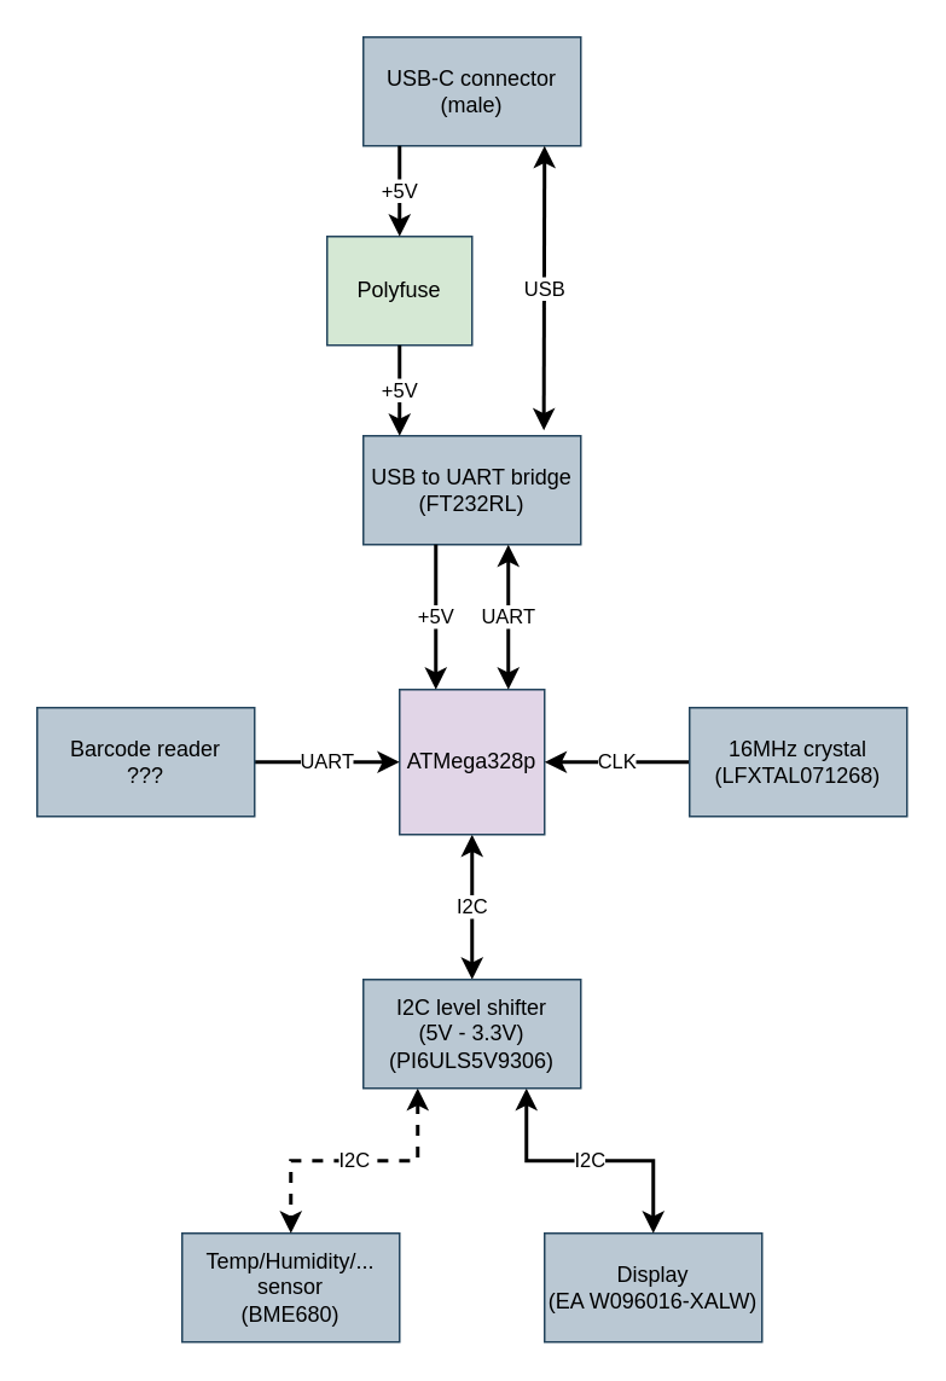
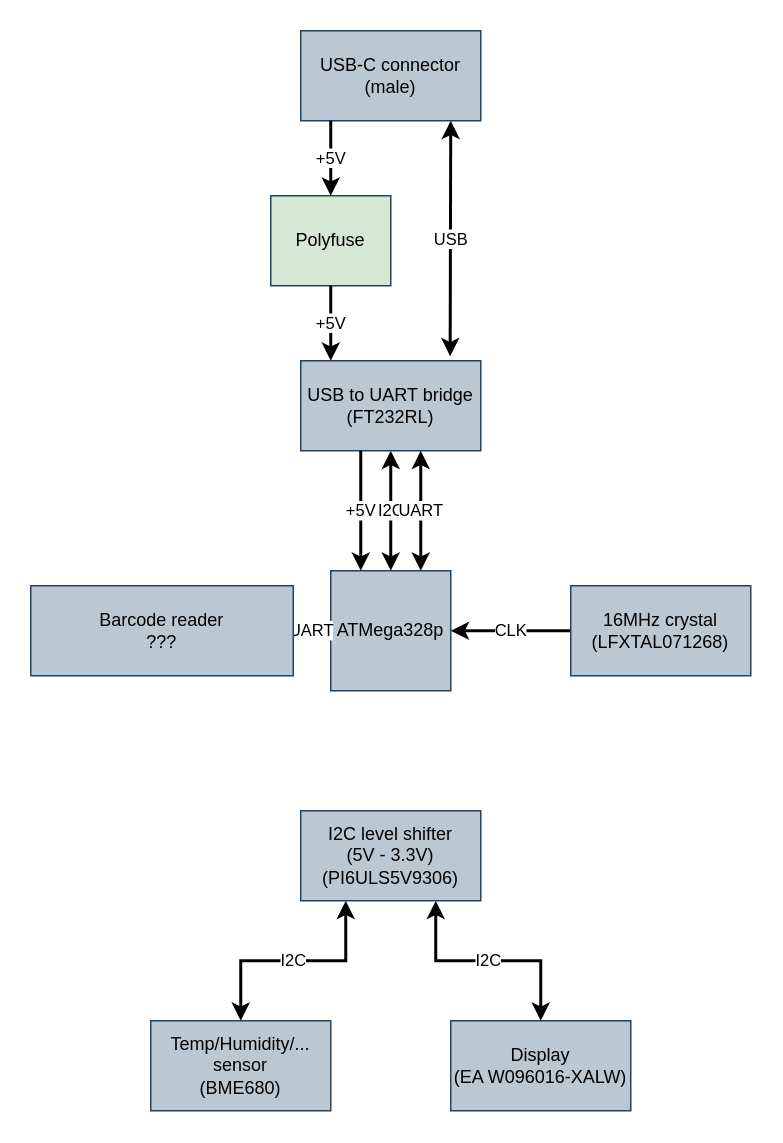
  <mxCell id="0" />
  <mxCell id="1" parent="0" />
- <mxCell id="2" value="I2C" style="edgeStyle=orthogonalEdgeStyle;rounded=0;orthogonalLoop=1;jettySize=auto;html=1;startArrow=classic;startFill=1;endArrow=classic;endFill=1;strokeWidth=2;" parent="1" source="3" target="20" edge="1"><mxGeometry relative="1" as="geometry" /></mxCell>
- <mxCell id="3" value="ATMega328p" style="whiteSpace=wrap;html=1;aspect=fixed;fillColor=#e1d5e7;strokeColor=#23445d;" parent="1" vertex="1"><mxGeometry x="220" y="380" width="80" height="80" as="geometry" /></mxCell>
+ <mxCell id="2" value="I2C" style="edgeStyle=orthogonalEdgeStyle;rounded=0;orthogonalLoop=1;jettySize=auto;html=1;startArrow=classic;startFill=1;endArrow=classic;endFill=1;strokeWidth=2;" parent="1" source="3" target="5" edge="1"><mxGeometry relative="1" as="geometry" /></mxCell>
+ <mxCell id="3" value="ATMega328p" style="whiteSpace=wrap;html=1;aspect=fixed;fillColor=#bac8d3;strokeColor=#23445d;" parent="1" vertex="1"><mxGeometry x="220" y="380" width="80" height="80" as="geometry" /></mxCell>
  <mxCell id="4" value="USB-C connector&lt;br&gt;(male)" style="rounded=0;whiteSpace=wrap;html=1;fillColor=#bac8d3;strokeColor=#23445d;" parent="1" vertex="1"><mxGeometry x="200" y="20" width="120" height="60" as="geometry" /></mxCell>
  <mxCell id="5" value="USB to UART bridge&lt;br&gt;(FT232RL)" style="rounded=0;whiteSpace=wrap;html=1;fillColor=#bac8d3;strokeColor=#23445d;" parent="1" vertex="1"><mxGeometry x="200" y="240" width="120" height="60" as="geometry" /></mxCell>
  <mxCell id="6" value="Polyfuse" style="rounded=0;whiteSpace=wrap;html=1;fillColor=#d5e8d4;strokeColor=#23445d;" parent="1" vertex="1"><mxGeometry x="180" y="130" width="80" height="60" as="geometry" /></mxCell>
  <mxCell id="7" value="UART" style="endArrow=classic;html=1;rounded=0;entryX=0.75;entryY=0;entryDx=0;entryDy=0;startArrow=classic;startFill=1;strokeWidth=2;" parent="1" target="3" edge="1"><mxGeometry width="50" height="50" relative="1" as="geometry"><mxPoint x="280" y="300" as="sourcePoint" /><mxPoint x="310" y="370" as="targetPoint" /></mxGeometry></mxCell>
  <mxCell id="8" value="+5V" style="endArrow=classic;html=1;rounded=0;entryX=0.75;entryY=0;entryDx=0;entryDy=0;strokeWidth=2;" parent="1" edge="1"><mxGeometry width="50" height="50" relative="1" as="geometry"><mxPoint x="240" y="300" as="sourcePoint" /><mxPoint x="240" y="380" as="targetPoint" /></mxGeometry></mxCell>
  <mxCell id="9" value="+5V" style="endArrow=classic;html=1;rounded=0;strokeWidth=2;" parent="1" edge="1"><mxGeometry width="50" height="50" relative="1" as="geometry"><mxPoint x="220" y="80" as="sourcePoint" /><mxPoint x="220" y="130" as="targetPoint" /></mxGeometry></mxCell>
  <mxCell id="10" value="+5V" style="endArrow=classic;html=1;rounded=0;strokeWidth=2;" parent="1" edge="1"><mxGeometry width="50" height="50" relative="1" as="geometry"><mxPoint x="220" y="190" as="sourcePoint" /><mxPoint x="220" y="240" as="targetPoint" /></mxGeometry></mxCell>
  <mxCell id="11" value="USB" style="endArrow=classic;html=1;rounded=0;entryX=0.83;entryY=-0.05;entryDx=0;entryDy=0;entryPerimeter=0;startArrow=classic;startFill=1;strokeWidth=2;" parent="1" target="5" edge="1"><mxGeometry width="50" height="50" relative="1" as="geometry"><mxPoint x="300" y="80" as="sourcePoint" /><mxPoint x="300" y="160" as="targetPoint" /></mxGeometry></mxCell>
  <mxCell id="12" value="Temp/Humidity/... sensor&lt;br&gt;(BME680)" style="rounded=0;whiteSpace=wrap;html=1;fillColor=#bac8d3;strokeColor=#23445d;" parent="1" vertex="1"><mxGeometry x="100" y="680" width="120" height="60" as="geometry" /></mxCell>
  <mxCell id="13" value="CLK" style="edgeStyle=orthogonalEdgeStyle;rounded=0;orthogonalLoop=1;jettySize=auto;html=1;startArrow=none;startFill=0;endArrow=classic;endFill=1;strokeWidth=2;" parent="1" source="14" target="3" edge="1"><mxGeometry relative="1" as="geometry" /></mxCell>
  <mxCell id="14" value="16MHz crystal&lt;br&gt;(LFXTAL071268)" style="rounded=0;whiteSpace=wrap;html=1;fillColor=#bac8d3;strokeColor=#23445d;" parent="1" vertex="1"><mxGeometry x="380" y="390" width="120" height="60" as="geometry" /></mxCell>
  <mxCell id="15" value="UART" style="edgeStyle=orthogonalEdgeStyle;rounded=0;orthogonalLoop=1;jettySize=auto;html=1;startArrow=none;startFill=0;endArrow=classic;endFill=1;strokeWidth=2;" parent="1" source="16" target="3" edge="1"><mxGeometry relative="1" as="geometry" /></mxCell>
- <mxCell id="16" value="Barcode reader&lt;br&gt;???" style="rounded=0;whiteSpace=wrap;html=1;fillColor=#bac8d3;strokeColor=#23445d;" parent="1" vertex="1"><mxGeometry x="20" y="390" width="120" height="60" as="geometry" /></mxCell>
+ <mxCell id="16" value="Barcode reader&lt;br&gt;???" style="rounded=0;whiteSpace=wrap;html=1;fillColor=#bac8d3;strokeColor=#23445d;" parent="1" vertex="1"><mxGeometry x="20" y="390" width="175" height="60" as="geometry" /></mxCell>
  <mxCell id="17" value="Display&lt;br&gt;(EA W096016-XALW)" style="rounded=0;whiteSpace=wrap;html=1;fillColor=#bac8d3;strokeColor=#23445d;" parent="1" vertex="1"><mxGeometry x="300" y="680" width="120" height="60" as="geometry" /></mxCell>
- <mxCell id="18" value="I2C" style="edgeStyle=orthogonalEdgeStyle;rounded=0;orthogonalLoop=1;jettySize=auto;html=1;exitX=0.25;exitY=1;exitDx=0;exitDy=0;entryX=0.5;entryY=0;entryDx=0;entryDy=0;startArrow=classic;startFill=1;endArrow=classic;endFill=1;strokeWidth=2;dashed=1;" parent="1" source="20" target="12" edge="1"><mxGeometry relative="1" as="geometry" /></mxCell>
+ <mxCell id="18" value="I2C" style="edgeStyle=orthogonalEdgeStyle;rounded=0;orthogonalLoop=1;jettySize=auto;html=1;exitX=0.25;exitY=1;exitDx=0;exitDy=0;entryX=0.5;entryY=0;entryDx=0;entryDy=0;startArrow=classic;startFill=1;endArrow=classic;endFill=1;strokeWidth=2;" parent="1" source="20" target="12" edge="1"><mxGeometry relative="1" as="geometry" /></mxCell>
  <mxCell id="19" value="I2C" style="edgeStyle=orthogonalEdgeStyle;rounded=0;orthogonalLoop=1;jettySize=auto;html=1;exitX=0.75;exitY=1;exitDx=0;exitDy=0;entryX=0.5;entryY=0;entryDx=0;entryDy=0;startArrow=classic;startFill=1;endArrow=classic;endFill=1;strokeWidth=2;" parent="1" source="20" target="17" edge="1"><mxGeometry relative="1" as="geometry" /></mxCell>
  <mxCell id="20" value="I2C level shifter&lt;br&gt;(5V - 3.3V)&lt;br&gt;(PI6ULS5V9306)" style="rounded=0;whiteSpace=wrap;html=1;fillColor=#bac8d3;strokeColor=#23445d;" parent="1" vertex="1"><mxGeometry x="200" y="540" width="120" height="60" as="geometry" /></mxCell>
